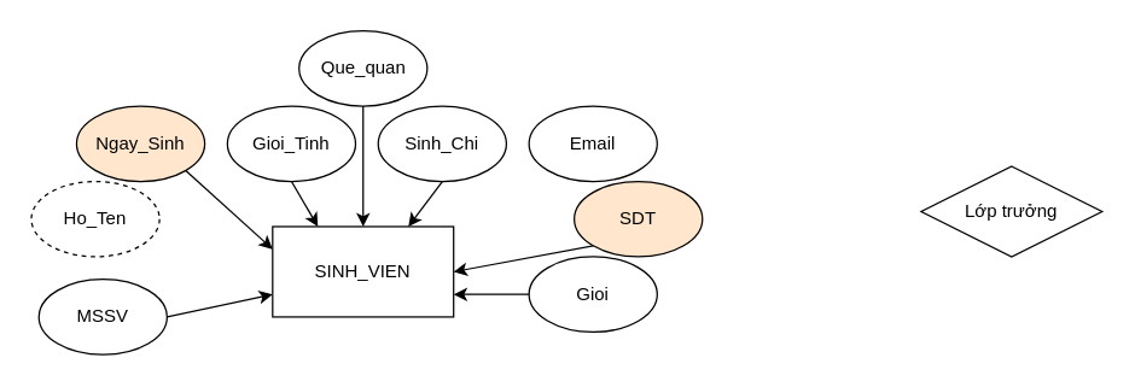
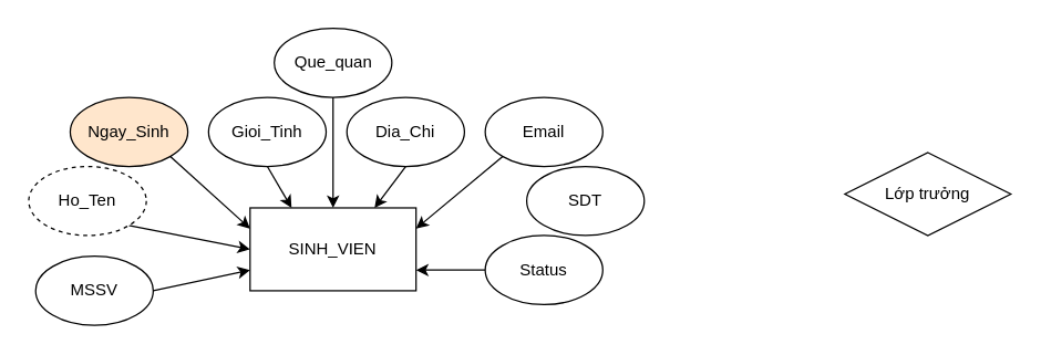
  <mxCell id="0" />
  <mxCell id="1" parent="0" />
  <mxCell id="2" style="edgeStyle=none;rounded=0;orthogonalLoop=1;jettySize=auto;html=1;exitX=1;exitY=0.5;exitDx=0;exitDy=0;entryX=0;entryY=0.75;entryDx=0;entryDy=0;" edge="1" parent="1" source="3" target="14"><mxGeometry relative="1" as="geometry" /></mxCell>
  <mxCell id="3" value="MSSV" style="ellipse;whiteSpace=wrap;html=1;" parent="1" vertex="1"><mxGeometry x="25" y="185" width="85" height="50" as="geometry" /></mxCell>
+ <mxCell id="4" style="edgeStyle=none;rounded=0;orthogonalLoop=1;jettySize=auto;html=1;exitX=1;exitY=1;exitDx=0;exitDy=0;entryX=0;entryY=0.5;entryDx=0;entryDy=0;" edge="1" parent="1" source="5" target="14"><mxGeometry relative="1" as="geometry" /></mxCell>
  <mxCell id="5" value="Ho_Ten" style="ellipse;whiteSpace=wrap;html=1;dashed=1;" parent="1" vertex="1"><mxGeometry x="20" y="120" width="85" height="50" as="geometry" /></mxCell>
  <mxCell id="6" style="edgeStyle=none;rounded=0;orthogonalLoop=1;jettySize=auto;html=1;exitX=1;exitY=1;exitDx=0;exitDy=0;entryX=0;entryY=0.25;entryDx=0;entryDy=0;" edge="1" parent="1" source="7" target="14"><mxGeometry relative="1" as="geometry" /></mxCell>
  <mxCell id="7" value="Ngay_Sinh" style="ellipse;whiteSpace=wrap;html=1;fillColor=#ffe6cc;" parent="1" vertex="1"><mxGeometry x="50" y="70" width="85" height="50" as="geometry" /></mxCell>
  <mxCell id="8" style="edgeStyle=none;rounded=0;orthogonalLoop=1;jettySize=auto;html=1;exitX=0.5;exitY=1;exitDx=0;exitDy=0;entryX=0.5;entryY=0;entryDx=0;entryDy=0;" edge="1" parent="1" source="9" target="14"><mxGeometry relative="1" as="geometry" /></mxCell>
  <mxCell id="9" value="Que_quan" style="ellipse;whiteSpace=wrap;html=1;" parent="1" vertex="1"><mxGeometry x="197.5" y="20" width="85" height="50" as="geometry" /></mxCell>
+ <mxCell id="10" style="edgeStyle=none;rounded=0;orthogonalLoop=1;jettySize=auto;html=1;exitX=0;exitY=1;exitDx=0;exitDy=0;entryX=1;entryY=0.25;entryDx=0;entryDy=0;" edge="1" parent="1" source="11" target="14"><mxGeometry relative="1" as="geometry" /></mxCell>
  <mxCell id="11" value="Email" style="ellipse;whiteSpace=wrap;html=1;" parent="1" vertex="1"><mxGeometry x="350" y="70" width="85" height="50" as="geometry" /></mxCell>
- <mxCell id="12" style="edgeStyle=none;rounded=0;orthogonalLoop=1;jettySize=auto;html=1;exitX=0;exitY=1;exitDx=0;exitDy=0;entryX=1;entryY=0.5;entryDx=0;entryDy=0;" edge="1" parent="1" source="13" target="14"><mxGeometry relative="1" as="geometry" /></mxCell>
- <mxCell id="13" value="SDT" style="ellipse;whiteSpace=wrap;html=1;fillColor=#ffe6cc;" parent="1" vertex="1"><mxGeometry x="380" y="120" width="85" height="50" as="geometry" /></mxCell>
+ <mxCell id="13" value="SDT" style="ellipse;whiteSpace=wrap;html=1;" parent="1" vertex="1"><mxGeometry x="380" y="120" width="85" height="50" as="geometry" /></mxCell>
  <mxCell id="14" value="SINH_VIEN" style="rounded=0;whiteSpace=wrap;html=1;" vertex="1" parent="1"><mxGeometry x="180" y="150" width="120" height="60" as="geometry" /></mxCell>
  <mxCell id="15" value="Lớp trưởng" style="rhombus;whiteSpace=wrap;html=1;" vertex="1" parent="1"><mxGeometry x="610" y="110" width="120" height="60" as="geometry" /></mxCell>
  <mxCell id="16" style="edgeStyle=none;rounded=0;orthogonalLoop=1;jettySize=auto;html=1;exitX=0.5;exitY=1;exitDx=0;exitDy=0;entryX=0.25;entryY=0;entryDx=0;entryDy=0;" edge="1" parent="1" source="17" target="14"><mxGeometry relative="1" as="geometry" /></mxCell>
  <mxCell id="17" value="Gioi_Tinh" style="ellipse;whiteSpace=wrap;html=1;" vertex="1" parent="1"><mxGeometry x="150" y="70" width="85" height="50" as="geometry" /></mxCell>
  <mxCell id="18" style="edgeStyle=none;rounded=0;orthogonalLoop=1;jettySize=auto;html=1;exitX=0.5;exitY=1;exitDx=0;exitDy=0;entryX=0.75;entryY=0;entryDx=0;entryDy=0;" edge="1" parent="1" source="19" target="14"><mxGeometry relative="1" as="geometry" /></mxCell>
- <mxCell id="19" value="Sinh_Chi" style="ellipse;whiteSpace=wrap;html=1;" vertex="1" parent="1"><mxGeometry x="250" y="70" width="85" height="50" as="geometry" /></mxCell>
+ <mxCell id="19" value="Dia_Chi" style="ellipse;whiteSpace=wrap;html=1;" vertex="1" parent="1"><mxGeometry x="250" y="70" width="85" height="50" as="geometry" /></mxCell>
  <mxCell id="20" style="edgeStyle=none;rounded=0;orthogonalLoop=1;jettySize=auto;html=1;exitX=0;exitY=0.5;exitDx=0;exitDy=0;entryX=1;entryY=0.75;entryDx=0;entryDy=0;" edge="1" parent="1" source="21" target="14"><mxGeometry relative="1" as="geometry" /></mxCell>
- <mxCell id="21" value="Gioi" style="ellipse;whiteSpace=wrap;html=1;" vertex="1" parent="1"><mxGeometry x="350" y="170" width="85" height="50" as="geometry" /></mxCell>
+ <mxCell id="21" value="Status" style="ellipse;whiteSpace=wrap;html=1;" vertex="1" parent="1"><mxGeometry x="350" y="170" width="85" height="50" as="geometry" /></mxCell>
